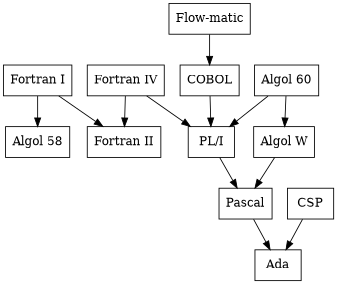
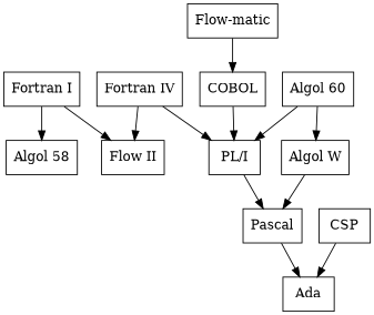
  digraph {
    node [shape=box]
    "Fortran I"
    "Algol 58"
-   "Fortran II"
+   "Fortran II" [label="Flow II"]
    "Algol 60"
    "PL/I"
    "Algol W"
    Pascal
    CSP
    Ada
    "Flow-matic"
    COBOL
    "Fortran IV"
    "Fortran I" -> "Algol 58"
    "Fortran I" -> "Fortran II"
    "Algol 60" -> "PL/I"
    "Algol 60" -> "Algol W"
    "PL/I" -> Pascal
    "Algol W" -> Pascal
    Pascal -> Ada
    CSP -> Ada
    "Flow-matic" -> COBOL
    COBOL -> "PL/I"
    "Fortran IV" -> "Fortran II"
    "Fortran IV" -> "PL/I"
  }
